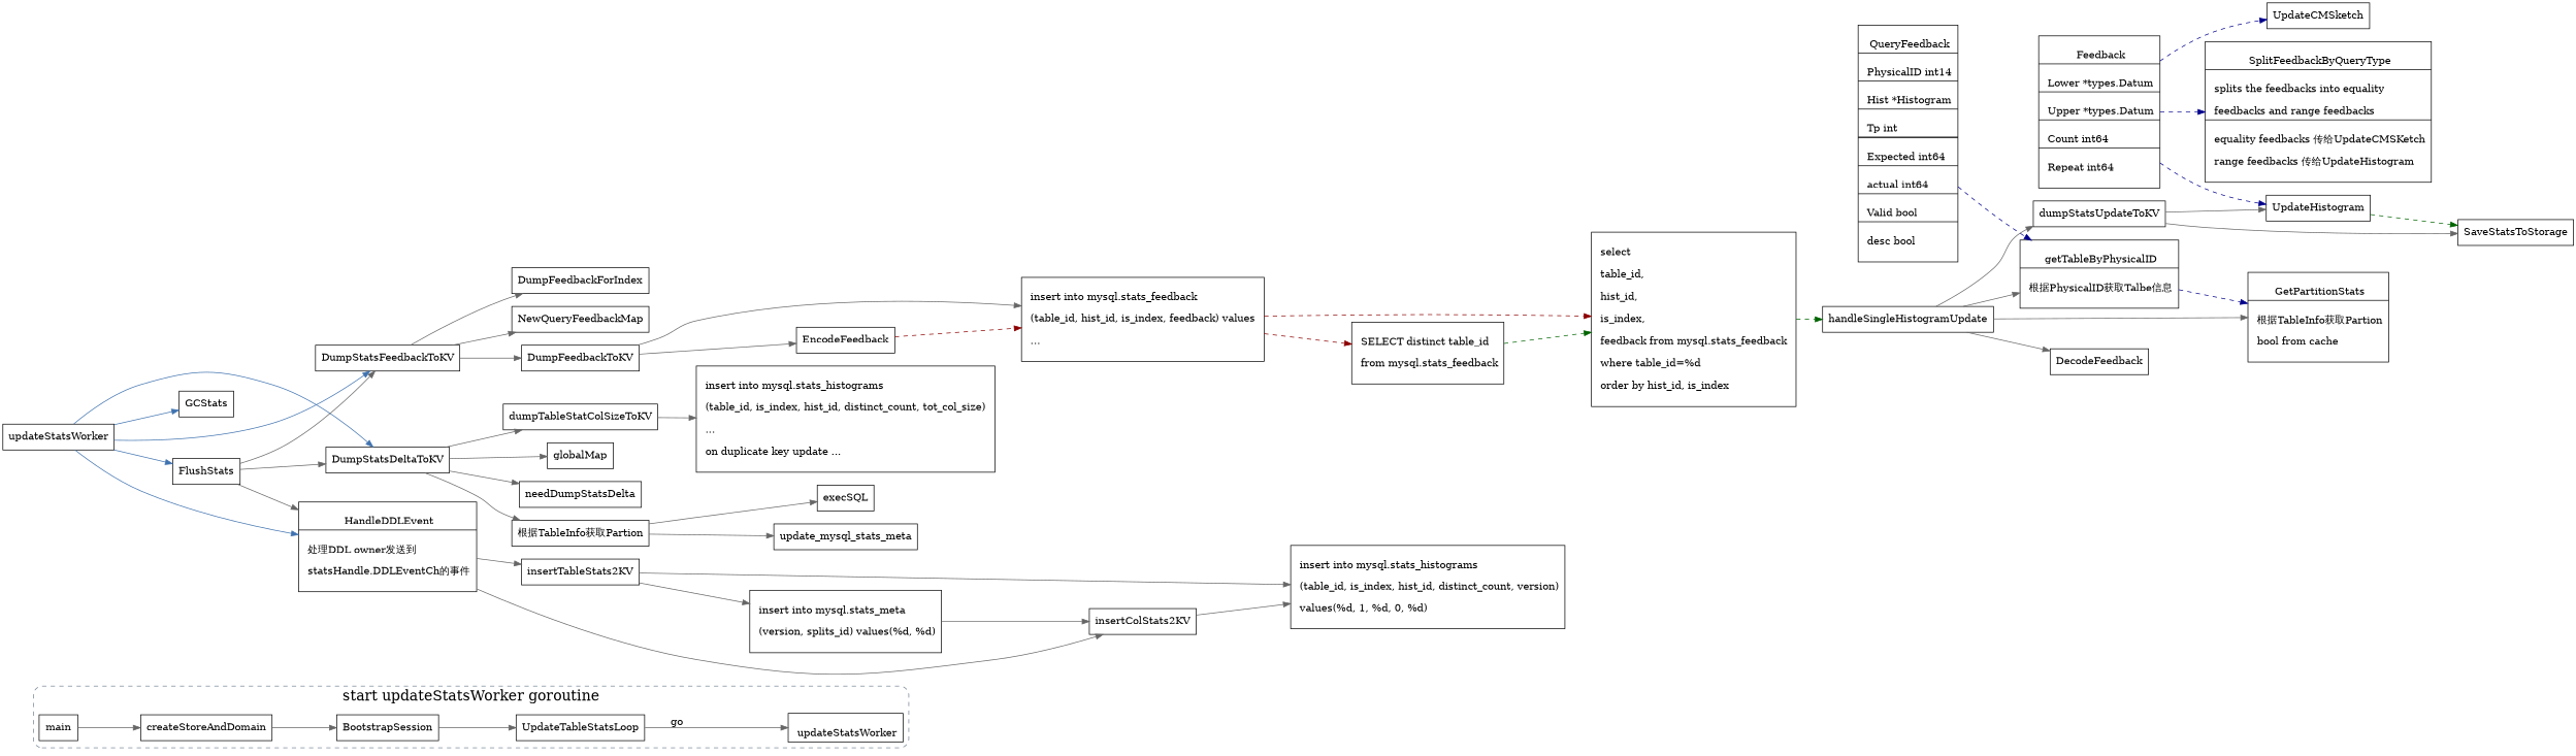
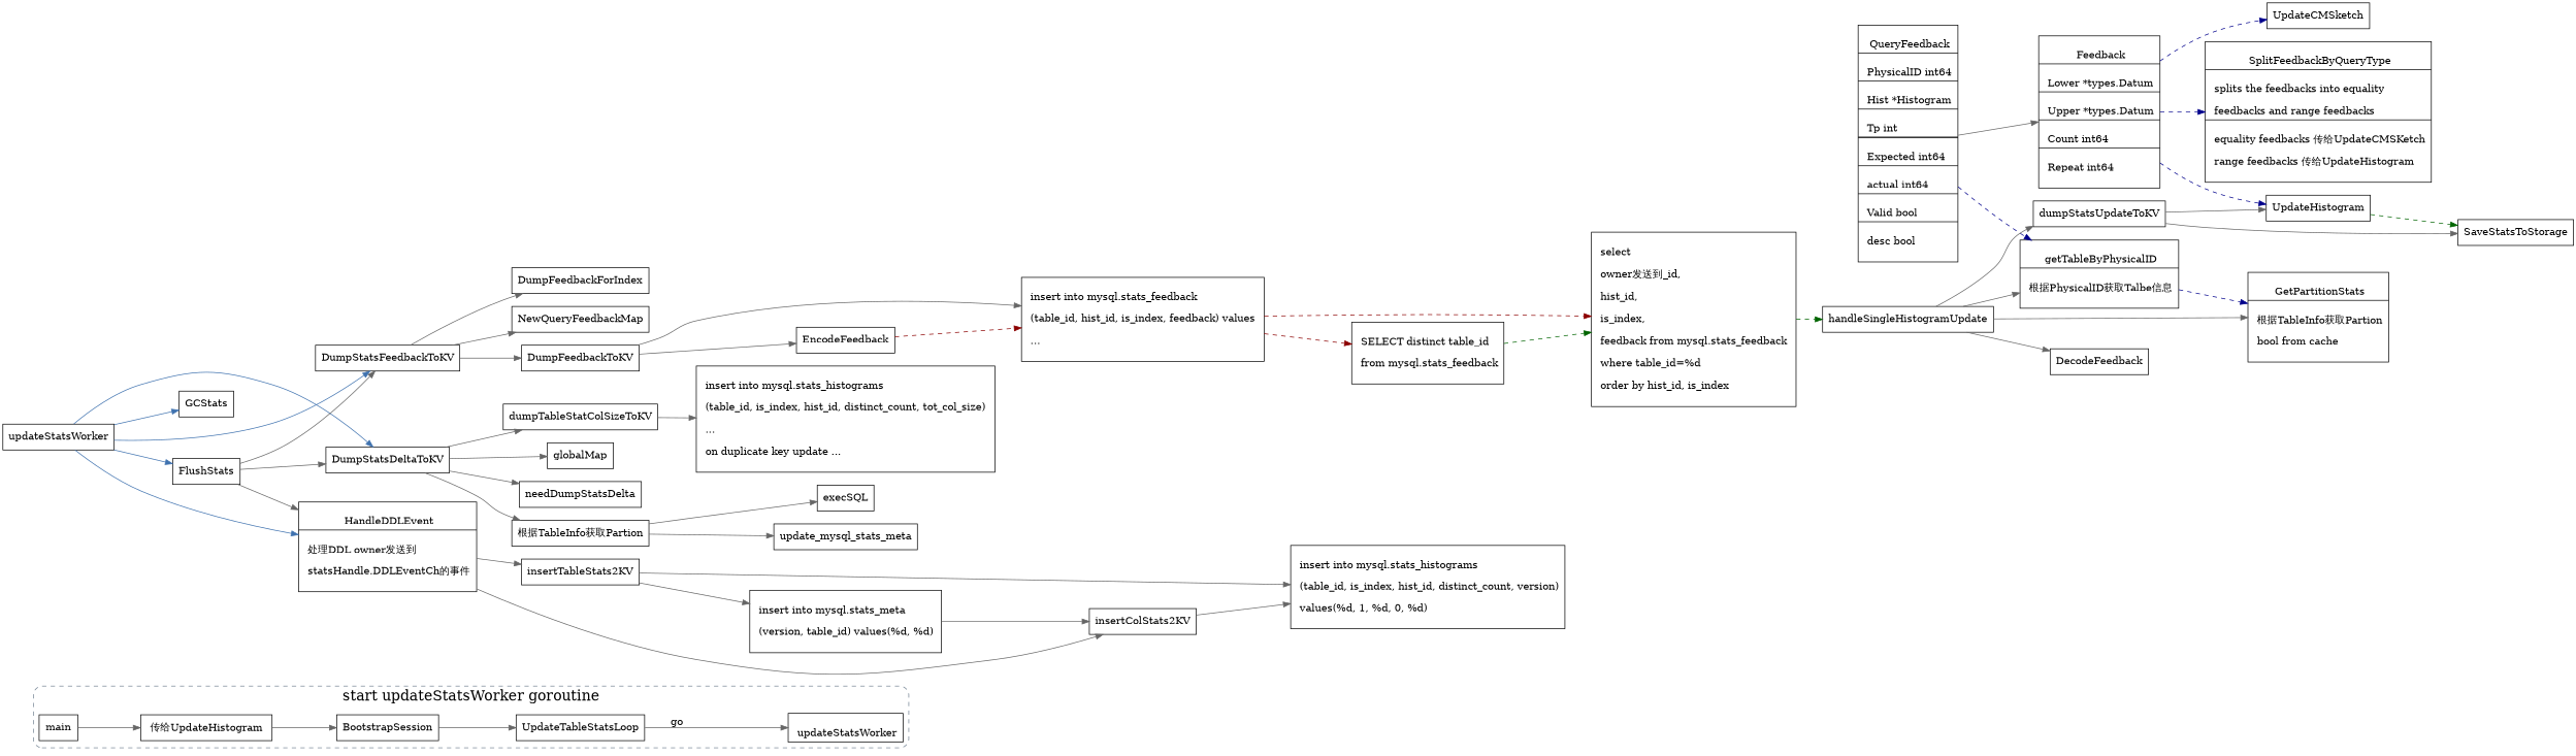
  digraph {
    newrank=true
    rankdir=LR
    node [shape=box]
    edge [color=gray40]
    main
-   createStoreAndDomain
+   createStoreAndDomain [label="传给UpdateHistogram"]
    BootstrapSession
    UpdateTableStatsLoop
    n5 [label="{{\n        updateStatsWorker\n      }}" shape=record]
-   n6 [label="{{\n      QueryFeedback|\n	      PhysicalID int14\l|\n	      Hist       *Histogram\l|\n	      Tp         int\l|\n	      <Feedback> Feedback   []Feedback\l|\n	      Expected   int64\l|\n	      actual     int64\l|\n	      Valid      bool\l|\n	      desc       bool\l\n    }}" shape=record]
+   n6 [label="{{\n      QueryFeedback|\n	      PhysicalID int64\l|\n	      Hist       *Histogram\l|\n	      Tp         int\l|\n	      <Feedback> Feedback   []Feedback\l|\n	      Expected   int64\l|\n	      actual     int64\l|\n	      Valid      bool\l|\n	      desc       bool\l\n    }}" shape=record]
    n7 [label="{{\n      Feedback|\n	      Lower  *types.Datum\l|\n	      Upper  *types.Datum\l|\n	      Count  int64\l|\n	      Repeat int64\l\n    }}" shape=record]
    n8 [label="{{\n        getTableByPhysicalID|\n        根据PhysicalID获取Talbe信息\l\n      }}" shape=record]
    UpdateHistogram
    n10 [label="{{\n      SplitFeedbackByQueryType|\n      splits the feedbacks into equality\l\n      feedbacks and range feedbacks\l|\n      equality feedbacks 传给UpdateCMSKetch\l\n      range feedbacks 传给UpdateHistogram\l\n    }}" shape=record]
    UpdateCMSketch
    n12 [label="{{\n      GetPartitionStats|\n      根据TableInfo获取Partion\l \n      bool from cache\l\n    }}" shape=record]
    SaveStatsToStorage
    updateStatsWorker
    DumpStatsDeltaToKV
    n16 [label="{{\n      HandleDDLEvent|\n      处理DDL owner发送到\l \n      statsHandle.DDLEventCh的事件\l\n    }}" shape=record]
    FlushStats
    DumpStatsFeedbackToKV
    GCStats
    globalMap
    needDumpStatsDelta
    n22 [label="根据TableInfo获取Partion"]
    dumpTableStatColSizeToKV
    insertTableStats2KV
    insertColStats2KV
    DumpFeedbackToKV
    DumpFeedbackForIndex
    NewQueryFeedbackMap
    update_mysql_stats_meta
    execSQL
    n31 [label="{{\n      insert into mysql.stats_histograms\l \n      (table_id, is_index, hist_id, distinct_count, tot_col_size) \l\n      ...\l\n      on duplicate key update ...\l\n    }}" shape=record]
-   n32 [label="{{\n      insert into mysql.stats_meta\l \n      (version, splits_id) values(%d, %d)\l\n    }}" shape=record]
+   n32 [label="{{\n      insert into mysql.stats_meta\l \n      (version, table_id) values(%d, %d)\l\n    }}" shape=record]
    n33 [label="{{\n      insert into mysql.stats_histograms \l \n        (table_id, is_index, hist_id, distinct_count, version)\l \n        values(%d, 1, %d, 0, %d)\l\n    }}" shape=record]
    EncodeFeedback
    n35 [label="{{\n      insert into mysql.stats_feedback\l \n      (table_id, hist_id, is_index, feedback) values \l\n      ...\l\n    }}" shape=record]
    n36 [label="{{\n      SELECT distinct table_id \l \n      from mysql.stats_feedback\l\n    }}" shape=record]
-   n37 [label="{{\n      select \l\n        table_id,\l\n        hist_id,\l\n        is_index,\l\n        feedback from mysql.stats_feedback \l\n        where table_id=%d \l\n        order by hist_id, is_index\l\n    }}" shape=record]
+   n37 [label="{{\n      select \l\n        owner发送到_id,\l\n        hist_id,\l\n        is_index,\l\n        feedback from mysql.stats_feedback \l\n        where table_id=%d \l\n        order by hist_id, is_index\l\n    }}" shape=record]
    handleSingleHistogramUpdate
    DecodeFeedback
    dumpStatsUpdateToKV
    subgraph cluster_1 {
      color=slategrey
      fontsize=20
      label="start updateStatsWorker goroutine"
      style="rounded,dashed"
      main
      createStoreAndDomain
      BootstrapSession
      UpdateTableStatsLoop
      n5
    }
    main -> createStoreAndDomain
    createStoreAndDomain -> BootstrapSession
    BootstrapSession -> UpdateTableStatsLoop
    UpdateTableStatsLoop -> n5 [label=go]
+   n6 -> n7 [tailport=Feedback]
    n6 -> n8 [color=darkblue style=dashed]
    n7 -> UpdateHistogram [color=darkblue style=dashed]
    n7 -> n10 [color=darkblue style=dashed]
    n7 -> UpdateCMSketch [color=darkblue style=dashed]
    n8 -> n12 [color=darkblue style=dashed]
    UpdateHistogram -> SaveStatsToStorage [color=darkgreen style=dashed]
    updateStatsWorker -> DumpStatsDeltaToKV [color="#3f72af"]
    updateStatsWorker -> n16 [color="#3f72af"]
    updateStatsWorker -> FlushStats [color="#3f72af"]
    updateStatsWorker -> DumpStatsFeedbackToKV [color="#3f72af"]
    updateStatsWorker -> GCStats [color="#3f72af"]
    DumpStatsDeltaToKV -> globalMap
    DumpStatsDeltaToKV -> needDumpStatsDelta
    DumpStatsDeltaToKV -> n22
    DumpStatsDeltaToKV -> dumpTableStatColSizeToKV
    n16 -> insertTableStats2KV
    n16 -> insertColStats2KV
    FlushStats -> DumpStatsDeltaToKV
    FlushStats -> n16
    FlushStats -> DumpStatsFeedbackToKV
    DumpStatsFeedbackToKV -> DumpFeedbackToKV
    DumpStatsFeedbackToKV -> DumpFeedbackForIndex
    DumpStatsFeedbackToKV -> NewQueryFeedbackMap
    n22 -> update_mysql_stats_meta
    n22 -> execSQL
    dumpTableStatColSizeToKV -> n31
    insertTableStats2KV -> n32
    insertTableStats2KV -> n33
    insertColStats2KV -> n33
    DumpFeedbackToKV -> EncodeFeedback
    DumpFeedbackToKV -> n35
    n32 -> insertColStats2KV
    EncodeFeedback -> n35 [color=darkred style=dashed]
    n35 -> n36 [color=darkred style=dashed]
    n35 -> n37 [color=darkred style=dashed]
    n36 -> n37 [color=darkgreen style=dashed]
    n37 -> handleSingleHistogramUpdate [color=darkgreen style=dashed]
    handleSingleHistogramUpdate -> n8
    handleSingleHistogramUpdate -> n12
    handleSingleHistogramUpdate -> DecodeFeedback
    handleSingleHistogramUpdate -> dumpStatsUpdateToKV
    dumpStatsUpdateToKV -> UpdateHistogram
    dumpStatsUpdateToKV -> SaveStatsToStorage
  }
